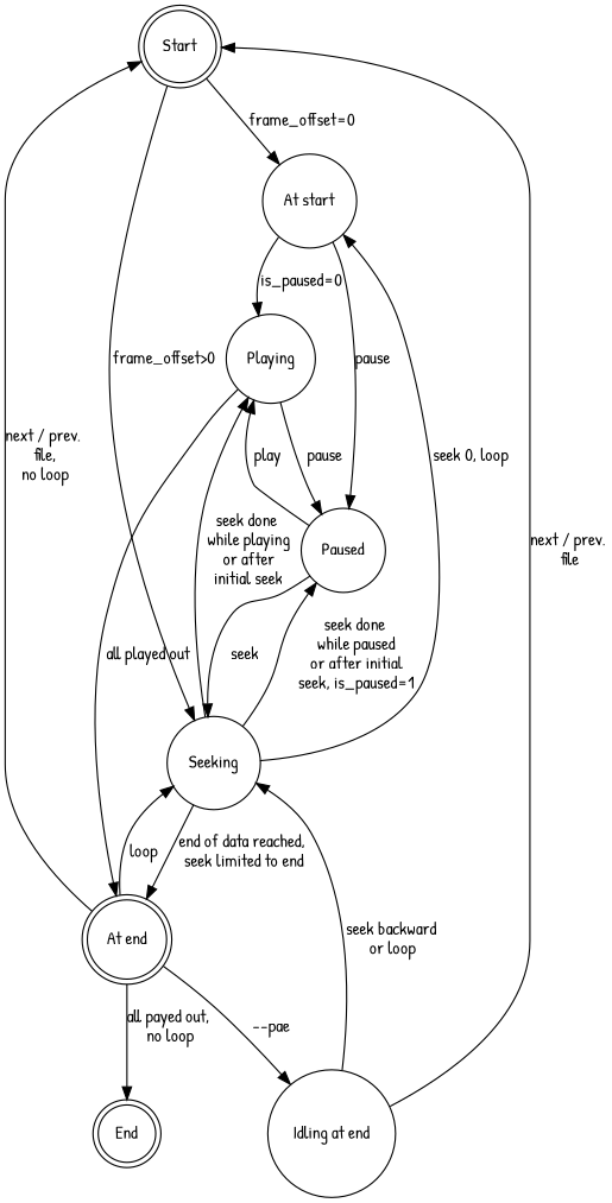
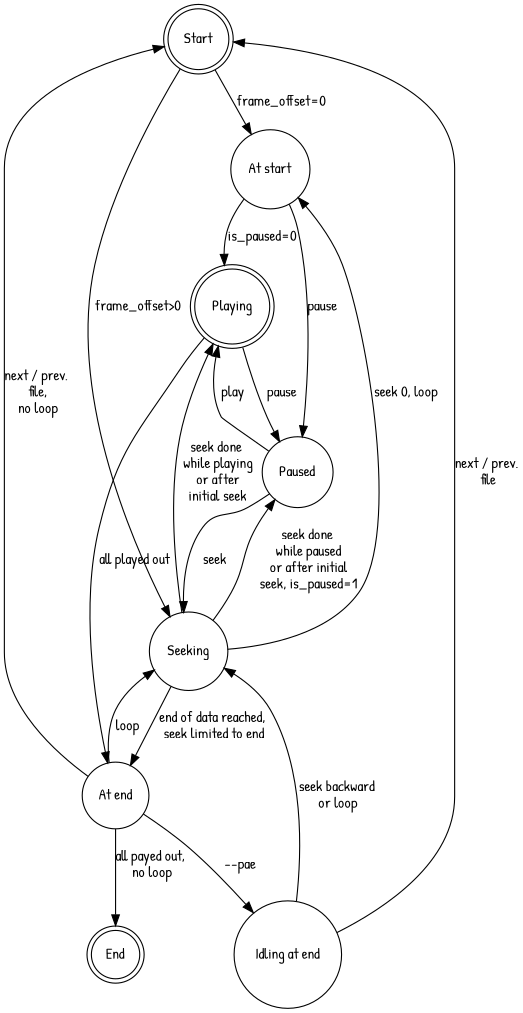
  digraph {
    fontname="Patrick Hand"
    node [fontname="Patrick Hand" shape=circle]
    edge [fontname="Patrick Hand"]
    Start [shape=doublecircle]
    "At start"
    Seeking
-   Playing
+   Playing [shape=doublecircle]
    Paused
-   "At end" [shape=doublecircle]
+   "At end"
    End [shape=doublecircle]
    "Idling at end"
    Start -> "At start" [label="frame_offset=0"]
    Start -> Seeking [label="frame_offset>0"]
    "At start" -> Playing [label="is_paused=0"]
    "At start" -> Paused [label=pause]
    Seeking -> "At start" [label="seek 0, loop"]
    Seeking -> Playing [label="seek done\n while playing\n or after\n initial seek"]
    Seeking -> Paused [label="seek done\n while paused\n or after initial\n seek, is_paused=1"]
    Seeking -> "At end" [label="end of data reached,\n seek limited to end"]
    Playing -> Paused [label=pause]
    Playing -> "At end" [label="all played out"]
    Paused -> Seeking [label=seek]
    Paused -> Playing [label=play]
    "At end" -> Start [label="next / prev.\n file,\n no loop"]
    "At end" -> Seeking [label=loop]
    "At end" -> End [label="all payed out,\n no loop"]
    "At end" -> "Idling at end" [label="--pae"]
    "Idling at end" -> Start [label="next / prev.\n file"]
    "Idling at end" -> Seeking [label="seek backward\n or loop"]
  }
